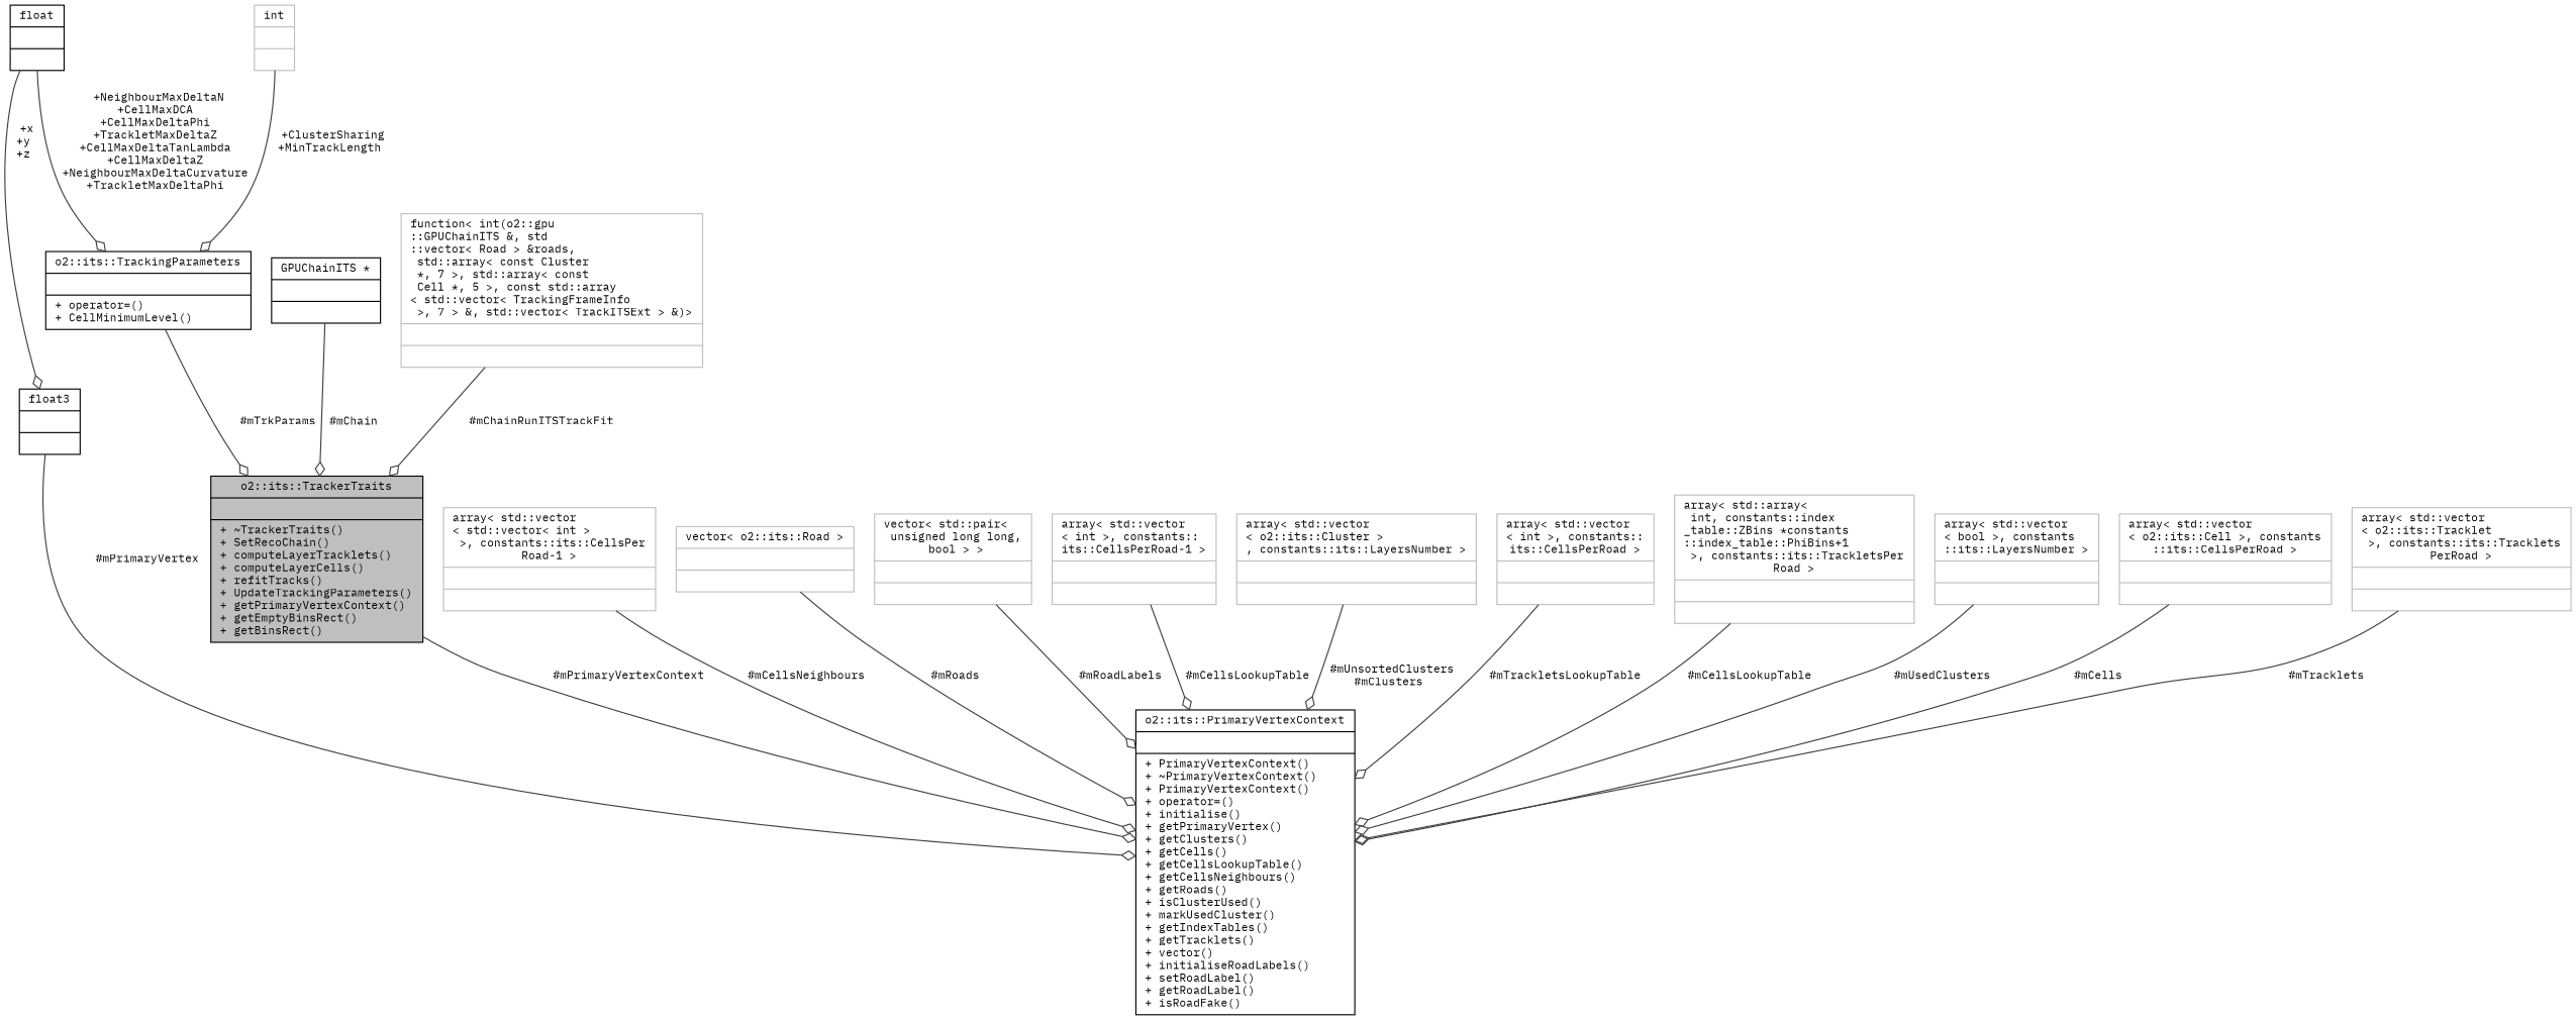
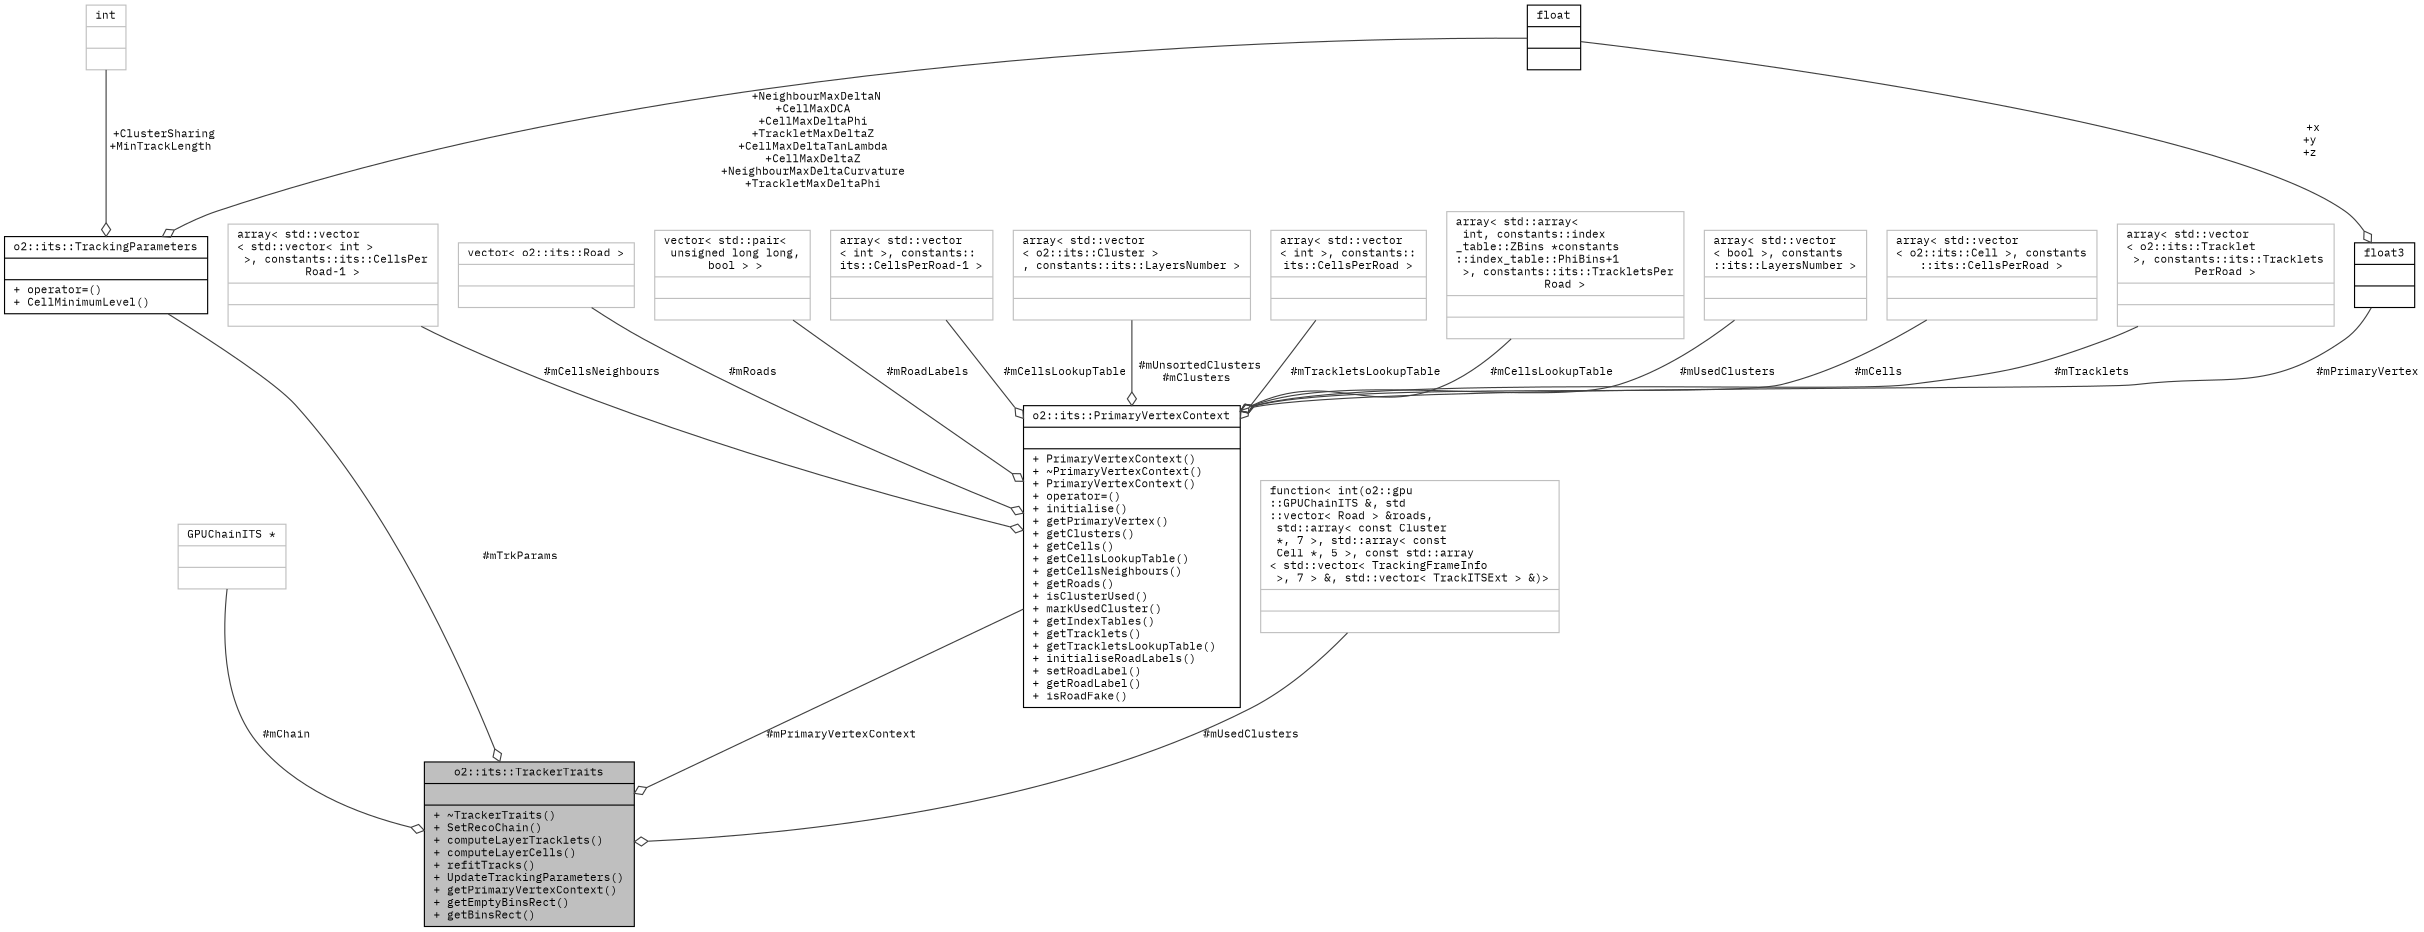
  digraph {
    fontname="IBM Plex Mono"
    node [color=grey75 fontname="IBM Plex Mono" fontsize=10 shape=record]
    edge [arrowhead=odiamond color=grey25 fontname="IBM Plex Mono" fontsize=10 labelfontname=Helvetica labelfontsize=10 style=solid]
    n1 [color=black fillcolor=grey75 fontcolor=black height=0.2 label="{o2::its::TrackerTraits\n||+ ~TrackerTraits()\l+ SetRecoChain()\l+ computeLayerTracklets()\l+ computeLayerCells()\l+ refitTracks()\l+ UpdateTrackingParameters()\l+ getPrimaryVertexContext()\l+ getEmptyBinsRect()\l+ getBinsRect()\l}" style=filled width=0.4]
-   n2 [color=black height=0.2 label="{GPUChainITS *\n||}" width=0.4]
+   n2 [height=0.2 label="{GPUChainITS *\n||}" width=0.4]
    n3 [color=black height=0.2 label="{o2::its::TrackingParameters\n||+ operator=()\l+ CellMinimumLevel()\l}" width=0.4]
    n4 [color=black height=0.2 label="{float\n||}" width=0.4]
    n5 [color=black height=0.2 label="{float3\n||}" width=0.4]
-   n6 [color=black height=0.2 label="{o2::its::PrimaryVertexContext\n||+ PrimaryVertexContext()\l+ ~PrimaryVertexContext()\l+ PrimaryVertexContext()\l+ operator=()\l+ initialise()\l+ getPrimaryVertex()\l+ getClusters()\l+ getCells()\l+ getCellsLookupTable()\l+ getCellsNeighbours()\l+ getRoads()\l+ isClusterUsed()\l+ markUsedCluster()\l+ getIndexTables()\l+ getTracklets()\l+ vector()\l+ initialiseRoadLabels()\l+ setRoadLabel()\l+ getRoadLabel()\l+ isRoadFake()\l}" width=0.4]
+   n6 [color=black height=0.2 label="{o2::its::PrimaryVertexContext\n||+ PrimaryVertexContext()\l+ ~PrimaryVertexContext()\l+ PrimaryVertexContext()\l+ operator=()\l+ initialise()\l+ getPrimaryVertex()\l+ getClusters()\l+ getCells()\l+ getCellsLookupTable()\l+ getCellsNeighbours()\l+ getRoads()\l+ isClusterUsed()\l+ markUsedCluster()\l+ getIndexTables()\l+ getTracklets()\l+ getTrackletsLookupTable()\l+ initialiseRoadLabels()\l+ setRoadLabel()\l+ getRoadLabel()\l+ isRoadFake()\l}" width=0.4]
    n7 [height=0.2 label="{int\n||}" width=0.4]
    n8 [height=0.2 label="{function\< int(o2::gpu\l::GPUChainITS &, std\l::vector\< Road \> &roads,\l std::array\< const Cluster\l *, 7 \>, std::array\< const\l Cell *, 5 \>, const std::array\l\< std::vector\< TrackingFrameInfo\l \>, 7 \> &, std::vector\< TrackITSExt \> &)\>\n||}" width=0.4]
    n9 [height=0.2 label="{array\< std::vector\l\< std::vector\< int \>\l \>, constants::its::CellsPer\lRoad-1 \>\n||}" width=0.4]
    n10 [height=0.2 label="{vector\< o2::its::Road \>\n||}" width=0.4]
    n11 [height=0.2 label="{vector\< std::pair\<\l unsigned long long,\l bool \> \>\n||}" width=0.4]
    n12 [height=0.2 label="{array\< std::vector\l\< int \>, constants::\lits::CellsPerRoad-1 \>\n||}" width=0.4]
    n13 [height=0.2 label="{array\< std::vector\l\< o2::its::Cluster \>\l, constants::its::LayersNumber \>\n||}" width=0.4]
    n14 [height=0.2 label="{array\< std::vector\l\< int \>, constants::\lits::CellsPerRoad \>\n||}" width=0.4]
    n15 [height=0.2 label="{array\< std::array\<\l int, constants::index\l_table::ZBins *constants\l::index_table::PhiBins+1\l \>, constants::its::TrackletsPer\lRoad \>\n||}" width=0.4]
    n16 [height=0.2 label="{array\< std::vector\l\< bool \>, constants\l::its::LayersNumber \>\n||}" width=0.4]
    n17 [height=0.2 label="{array\< std::vector\l\< o2::its::Cell \>, constants\l::its::CellsPerRoad \>\n||}" width=0.4]
    n18 [height=0.2 label="{array\< std::vector\l\< o2::its::Tracklet\l \>, constants::its::Tracklets\lPerRoad \>\n||}" width=0.4]
    n2 -> n1 [label=" #mChain"]
    n3 -> n1 [label=" #mTrkParams"]
    n4 -> n3 [label=" +NeighbourMaxDeltaN\n+CellMaxDCA\n+CellMaxDeltaPhi\n+TrackletMaxDeltaZ\n+CellMaxDeltaTanLambda\n+CellMaxDeltaZ\n+NeighbourMaxDeltaCurvature\n+TrackletMaxDeltaPhi"]
    n4 -> n5 [label=" +x\n+y\n+z"]
    n5 -> n6 [label=" #mPrimaryVertex"]
-   n1 -> n6 [label=" #mPrimaryVertexContext"]
+   n6 -> n1 [label=" #mPrimaryVertexContext"]
    n7 -> n3 [label=" +ClusterSharing\n+MinTrackLength"]
-   n8 -> n1 [label=" #mChainRunITSTrackFit"]
+   n8 -> n1 [label=" #mUsedClusters"]
    n9 -> n6 [label=" #mCellsNeighbours"]
    n10 -> n6 [label=" #mRoads"]
    n11 -> n6 [label=" #mRoadLabels"]
    n12 -> n6 [label=" #mCellsLookupTable"]
    n13 -> n6 [label=" #mUnsortedClusters\n#mClusters"]
    n14 -> n6 [label=" #mTrackletsLookupTable"]
    n15 -> n6 [label=" #mCellsLookupTable"]
    n16 -> n6 [label=" #mUsedClusters"]
    n17 -> n6 [label=" #mCells"]
    n18 -> n6 [label=" #mTracklets"]
  }
